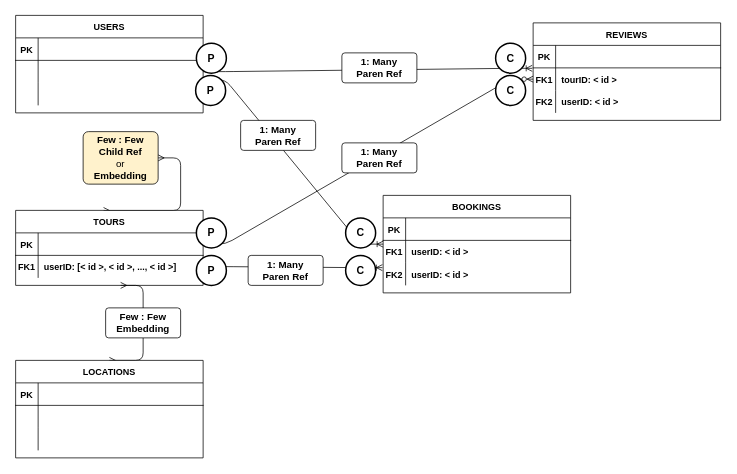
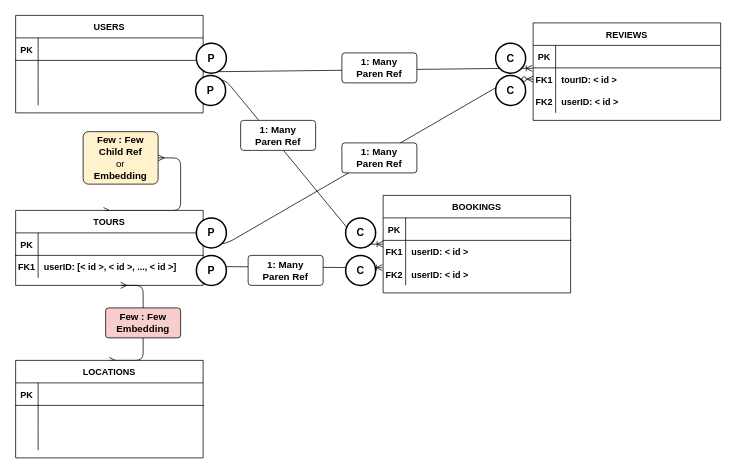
  <mxCell id="0" />
  <mxCell id="1" parent="0" />
  <mxCell id="2" value="" style="edgeStyle=entityRelationEdgeStyle;fontSize=12;html=1;endArrow=ERoneToMany;entryX=-0.005;entryY=0.02;entryDx=0;entryDy=0;entryPerimeter=0;" parent="1" source="14" target="31" edge="1"><mxGeometry width="100" height="100" relative="1" as="geometry"><mxPoint x="730" y="310" as="sourcePoint" /><mxPoint x="455" y="90" as="targetPoint" /></mxGeometry></mxCell>
  <mxCell id="3" value="" style="edgeStyle=entityRelationEdgeStyle;fontSize=12;html=1;endArrow=ERzeroToMany;endFill=1;exitX=1;exitY=0.5;exitDx=0;exitDy=0;" parent="1" source="21" target="31" edge="1"><mxGeometry width="100" height="100" relative="1" as="geometry"><mxPoint x="420" y="260" as="sourcePoint" /><mxPoint x="530" y="160" as="targetPoint" /></mxGeometry></mxCell>
  <mxCell id="4" value="&lt;span style=&quot;font-weight: 700 ; text-align: left&quot;&gt;1: Many&lt;/span&gt;&lt;br style=&quot;padding: 0px ; margin: 0px ; font-weight: 700 ; text-align: left&quot;&gt;&lt;span style=&quot;font-weight: 700 ; text-align: left&quot;&gt;Paren Ref&lt;/span&gt;" style="rounded=1;arcSize=10;whiteSpace=wrap;html=1;align=center;fontSize=13;" parent="1" vertex="1"><mxGeometry x="455" y="70" width="100" height="40" as="geometry" /></mxCell>
  <mxCell id="5" value="&lt;span style=&quot;font-weight: 700 ; text-align: left&quot;&gt;1: Many&lt;/span&gt;&lt;br style=&quot;padding: 0px ; margin: 0px ; font-weight: 700 ; text-align: left&quot;&gt;&lt;span style=&quot;font-weight: 700 ; text-align: left&quot;&gt;Paren Ref&lt;/span&gt;" style="rounded=1;arcSize=10;whiteSpace=wrap;html=1;align=center;fontSize=13;rotation=0;" parent="1" vertex="1"><mxGeometry x="455" y="190" width="100" height="40" as="geometry" /></mxCell>
  <mxCell id="6" value="" style="edgeStyle=entityRelationEdgeStyle;fontSize=12;html=1;endArrow=ERmany;startArrow=ERmany;entryX=0.5;entryY=0;entryDx=0;entryDy=0;" parent="1" target="47" edge="1"><mxGeometry width="100" height="100" relative="1" as="geometry"><mxPoint x="160" y="380" as="sourcePoint" /><mxPoint x="140" y="460" as="targetPoint" /></mxGeometry></mxCell>
- <mxCell id="7" value="&lt;span style=&quot;font-weight: 700 ; text-align: left&quot;&gt;Few : Few&lt;/span&gt;&lt;br style=&quot;padding: 0px ; margin: 0px ; font-weight: 700 ; text-align: left&quot;&gt;&lt;div style=&quot;text-align: left&quot;&gt;&lt;b&gt;Embedding&lt;/b&gt;&lt;/div&gt;" style="rounded=1;arcSize=10;whiteSpace=wrap;html=1;align=center;fontSize=13;rotation=0;" parent="1" vertex="1"><mxGeometry x="140" y="410" width="100" height="40" as="geometry" /></mxCell>
+ <mxCell id="7" value="&lt;span style=&quot;font-weight: 700 ; text-align: left&quot;&gt;Few : Few&lt;/span&gt;&lt;br style=&quot;padding: 0px ; margin: 0px ; font-weight: 700 ; text-align: left&quot;&gt;&lt;div style=&quot;text-align: left&quot;&gt;&lt;b&gt;Embedding&lt;/b&gt;&lt;/div&gt;" style="rounded=1;arcSize=10;whiteSpace=wrap;html=1;align=center;fontSize=13;rotation=0;fillColor=#f8cecc;" parent="1" vertex="1"><mxGeometry x="140" y="410" width="100" height="40" as="geometry" /></mxCell>
  <mxCell id="8" value="" style="edgeStyle=entityRelationEdgeStyle;fontSize=12;html=1;endArrow=ERmany;startArrow=ERmany;exitX=0.469;exitY=0.002;exitDx=0;exitDy=0;exitPerimeter=0;" edge="1" parent="1" source="20" target="9"><mxGeometry width="100" height="100" relative="1" as="geometry"><mxPoint x="170" y="291.59" as="sourcePoint" /><mxPoint x="558.75" y="180" as="targetPoint" /></mxGeometry></mxCell>
  <mxCell id="9" value="&lt;span style=&quot;font-weight: 700 ; text-align: left&quot;&gt;Few : Few&lt;br&gt;&lt;/span&gt;&lt;b&gt;Child Ref&lt;/b&gt;&lt;br&gt;or&lt;br style=&quot;padding: 0px ; margin: 0px ; font-weight: 700 ; text-align: left&quot;&gt;&lt;div style=&quot;text-align: left&quot;&gt;&lt;b&gt;Embedding&lt;/b&gt;&lt;/div&gt;" style="rounded=1;arcSize=10;whiteSpace=wrap;html=1;align=center;fontSize=13;rotation=0;fillColor=#fff2cc;" vertex="1" parent="1"><mxGeometry x="110" y="175" width="100" height="70" as="geometry" /></mxCell>
  <mxCell id="10" value="USERS" style="shape=table;startSize=30;container=1;collapsible=1;childLayout=tableLayout;fixedRows=1;rowLines=0;fontStyle=1;align=center;resizeLast=1;" parent="1" vertex="1"><mxGeometry x="20" y="20" width="250" height="130" as="geometry" /></mxCell>
  <mxCell id="11" value="" style="shape=partialRectangle;collapsible=0;dropTarget=0;pointerEvents=0;fillColor=none;points=[[0,0.5],[1,0.5]];portConstraint=eastwest;top=0;left=0;right=0;bottom=1;" parent="10" vertex="1"><mxGeometry y="30" width="250" height="30" as="geometry" /></mxCell>
  <mxCell id="12" value="PK" style="shape=partialRectangle;overflow=hidden;connectable=0;fillColor=none;top=0;left=0;bottom=0;right=0;fontStyle=1;" parent="11" vertex="1"><mxGeometry width="30" height="30" as="geometry" /></mxCell>
  <mxCell id="13" value="" style="shape=partialRectangle;overflow=hidden;connectable=0;fillColor=none;top=0;left=0;bottom=0;right=0;align=left;spacingLeft=6;fontStyle=5;" parent="11" vertex="1"><mxGeometry x="30" width="220" height="30" as="geometry" /></mxCell>
  <mxCell id="14" value="" style="shape=partialRectangle;collapsible=0;dropTarget=0;pointerEvents=0;fillColor=none;points=[[0,0.5],[1,0.5]];portConstraint=eastwest;top=0;left=0;right=0;bottom=0;" parent="10" vertex="1"><mxGeometry y="60" width="250" height="30" as="geometry" /></mxCell>
  <mxCell id="15" value="" style="shape=partialRectangle;overflow=hidden;connectable=0;fillColor=none;top=0;left=0;bottom=0;right=0;fontStyle=1" parent="14" vertex="1"><mxGeometry width="30" height="30" as="geometry" /></mxCell>
  <mxCell id="16" value="" style="shape=partialRectangle;overflow=hidden;connectable=0;fillColor=none;top=0;left=0;bottom=0;right=0;align=left;spacingLeft=6;fontStyle=1" parent="14" vertex="1"><mxGeometry x="30" width="220" height="30" as="geometry" /></mxCell>
  <mxCell id="17" value="" style="shape=partialRectangle;collapsible=0;dropTarget=0;pointerEvents=0;fillColor=none;points=[[0,0.5],[1,0.5]];portConstraint=eastwest;top=0;left=0;right=0;bottom=0;" parent="10" vertex="1"><mxGeometry y="90" width="250" height="30" as="geometry" /></mxCell>
  <mxCell id="18" value="" style="shape=partialRectangle;overflow=hidden;connectable=0;fillColor=none;top=0;left=0;bottom=0;right=0;" parent="17" vertex="1"><mxGeometry width="30" height="30" as="geometry" /></mxCell>
  <mxCell id="19" value="" style="shape=partialRectangle;overflow=hidden;connectable=0;fillColor=none;top=0;left=0;bottom=0;right=0;align=left;spacingLeft=6;fontStyle=1" parent="17" vertex="1"><mxGeometry x="30" width="220" height="30" as="geometry" /></mxCell>
  <mxCell id="20" value="TOURS" style="shape=table;startSize=30;container=1;collapsible=1;childLayout=tableLayout;fixedRows=1;rowLines=0;fontStyle=1;align=center;resizeLast=1;" parent="1" vertex="1"><mxGeometry x="20" y="280" width="250" height="100" as="geometry" /></mxCell>
  <mxCell id="21" value="" style="shape=partialRectangle;collapsible=0;dropTarget=0;pointerEvents=0;fillColor=none;points=[[0,0.5],[1,0.5]];portConstraint=eastwest;top=0;left=0;right=0;bottom=1;" parent="20" vertex="1"><mxGeometry y="30" width="250" height="30" as="geometry" /></mxCell>
  <mxCell id="22" value="PK" style="shape=partialRectangle;overflow=hidden;connectable=0;fillColor=none;top=0;left=0;bottom=0;right=0;fontStyle=1;" parent="21" vertex="1"><mxGeometry width="30" height="30" as="geometry" /></mxCell>
  <mxCell id="23" value="" style="shape=partialRectangle;overflow=hidden;connectable=0;fillColor=none;top=0;left=0;bottom=0;right=0;align=left;spacingLeft=6;fontStyle=5;" parent="21" vertex="1"><mxGeometry x="30" width="220" height="30" as="geometry" /></mxCell>
  <mxCell id="24" value="" style="shape=partialRectangle;collapsible=0;dropTarget=0;pointerEvents=0;fillColor=none;points=[[0,0.5],[1,0.5]];portConstraint=eastwest;top=0;left=0;right=0;bottom=0;" parent="20" vertex="1"><mxGeometry y="60" width="250" height="30" as="geometry" /></mxCell>
  <mxCell id="25" value="FK1" style="shape=partialRectangle;overflow=hidden;connectable=0;fillColor=none;top=0;left=0;bottom=0;right=0;fontStyle=1" parent="24" vertex="1"><mxGeometry width="30" height="30" as="geometry" /></mxCell>
  <mxCell id="26" value="userID: [&lt; id &gt;, &lt; id &gt;, ..., &lt; id &gt;]" style="shape=partialRectangle;overflow=hidden;connectable=0;fillColor=none;top=0;left=0;bottom=0;right=0;align=left;spacingLeft=6;fontStyle=1" parent="24" vertex="1"><mxGeometry x="30" width="220" height="30" as="geometry" /></mxCell>
  <mxCell id="27" value="REVIEWS" style="shape=table;startSize=30;container=1;collapsible=1;childLayout=tableLayout;fixedRows=1;rowLines=0;fontStyle=1;align=center;resizeLast=1;" parent="1" vertex="1"><mxGeometry x="710" y="30" width="250" height="130" as="geometry" /></mxCell>
  <mxCell id="28" value="" style="shape=partialRectangle;collapsible=0;dropTarget=0;pointerEvents=0;fillColor=none;points=[[0,0.5],[1,0.5]];portConstraint=eastwest;top=0;left=0;right=0;bottom=1;" parent="27" vertex="1"><mxGeometry y="30" width="250" height="30" as="geometry" /></mxCell>
  <mxCell id="29" value="PK" style="shape=partialRectangle;overflow=hidden;connectable=0;fillColor=none;top=0;left=0;bottom=0;right=0;fontStyle=1;" parent="28" vertex="1"><mxGeometry width="30" height="30" as="geometry" /></mxCell>
  <mxCell id="30" value="" style="shape=partialRectangle;overflow=hidden;connectable=0;fillColor=none;top=0;left=0;bottom=0;right=0;align=left;spacingLeft=6;fontStyle=5;" parent="28" vertex="1"><mxGeometry x="30" width="220" height="30" as="geometry" /></mxCell>
  <mxCell id="31" value="" style="shape=partialRectangle;collapsible=0;dropTarget=0;pointerEvents=0;fillColor=none;points=[[0,0.5],[1,0.5]];portConstraint=eastwest;top=0;left=0;right=0;bottom=0;" parent="27" vertex="1"><mxGeometry y="60" width="250" height="30" as="geometry" /></mxCell>
  <mxCell id="32" value="FK1" style="shape=partialRectangle;overflow=hidden;connectable=0;fillColor=none;top=0;left=0;bottom=0;right=0;fontStyle=1" parent="31" vertex="1"><mxGeometry width="30" height="30" as="geometry" /></mxCell>
  <mxCell id="33" value="tourID: &lt; id &gt;" style="shape=partialRectangle;overflow=hidden;connectable=0;fillColor=none;top=0;left=0;bottom=0;right=0;align=left;spacingLeft=6;fontStyle=1" parent="31" vertex="1"><mxGeometry x="30" width="220" height="30" as="geometry" /></mxCell>
  <mxCell id="34" value="" style="shape=partialRectangle;collapsible=0;dropTarget=0;pointerEvents=0;fillColor=none;points=[[0,0.5],[1,0.5]];portConstraint=eastwest;top=0;left=0;right=0;bottom=0;" parent="27" vertex="1"><mxGeometry y="90" width="250" height="30" as="geometry" /></mxCell>
  <mxCell id="35" value="FK2" style="shape=partialRectangle;overflow=hidden;connectable=0;fillColor=none;top=0;left=0;bottom=0;right=0;fontStyle=1" parent="34" vertex="1"><mxGeometry width="30" height="30" as="geometry" /></mxCell>
  <mxCell id="36" value="userID: &lt; id &gt;" style="shape=partialRectangle;overflow=hidden;connectable=0;fillColor=none;top=0;left=0;bottom=0;right=0;align=left;spacingLeft=6;fontStyle=1" parent="34" vertex="1"><mxGeometry x="30" width="220" height="30" as="geometry" /></mxCell>
  <mxCell id="37" value="" style="edgeStyle=entityRelationEdgeStyle;fontSize=12;html=1;endArrow=ERoneToMany;exitX=0.998;exitY=-0.145;exitDx=0;exitDy=0;exitPerimeter=0;" edge="1" parent="1" source="17" target="57"><mxGeometry width="100" height="100" relative="1" as="geometry"><mxPoint x="280" y="105" as="sourcePoint" /><mxPoint x="718.75" y="100.6" as="targetPoint" /></mxGeometry></mxCell>
  <mxCell id="38" value="&lt;b&gt;&lt;font style=&quot;font-size: 14px&quot;&gt;P&lt;/font&gt;&lt;/b&gt;" style="strokeWidth=2;html=1;shape=mxgraph.flowchart.start_2;whiteSpace=wrap;" vertex="1" parent="1"><mxGeometry x="261" y="57" width="40" height="40" as="geometry" /></mxCell>
  <mxCell id="39" value="&lt;b&gt;&lt;font style=&quot;font-size: 14px&quot;&gt;C&lt;/font&gt;&lt;/b&gt;" style="strokeWidth=2;html=1;shape=mxgraph.flowchart.start_2;whiteSpace=wrap;" vertex="1" parent="1"><mxGeometry x="660" y="57" width="40" height="40" as="geometry" /></mxCell>
  <mxCell id="40" value="&lt;b&gt;&lt;font style=&quot;font-size: 14px&quot;&gt;P&lt;/font&gt;&lt;/b&gt;" style="strokeWidth=2;html=1;shape=mxgraph.flowchart.start_2;whiteSpace=wrap;" vertex="1" parent="1"><mxGeometry x="260" y="100" width="40" height="40" as="geometry" /></mxCell>
  <mxCell id="41" value="&lt;b&gt;&lt;font style=&quot;font-size: 14px&quot;&gt;C&lt;/font&gt;&lt;/b&gt;" style="strokeWidth=2;html=1;shape=mxgraph.flowchart.start_2;whiteSpace=wrap;" vertex="1" parent="1"><mxGeometry x="460" y="290" width="40" height="40" as="geometry" /></mxCell>
  <mxCell id="42" value="" style="edgeStyle=entityRelationEdgeStyle;fontSize=12;html=1;endArrow=ERoneToMany;exitX=1;exitY=0.5;exitDx=0;exitDy=0;entryX=-0.004;entryY=0.212;entryDx=0;entryDy=0;entryPerimeter=0;" edge="1" parent="1" source="24" target="64"><mxGeometry width="100" height="100" relative="1" as="geometry"><mxPoint x="279.5" y="115.65" as="sourcePoint" /><mxPoint x="465" y="505" as="targetPoint" /></mxGeometry></mxCell>
  <mxCell id="43" value="&lt;b&gt;&lt;font style=&quot;font-size: 14px&quot;&gt;C&lt;/font&gt;&lt;/b&gt;" style="strokeWidth=2;html=1;shape=mxgraph.flowchart.start_2;whiteSpace=wrap;" vertex="1" parent="1"><mxGeometry x="460" y="340" width="40" height="40" as="geometry" /></mxCell>
  <mxCell id="44" value="&lt;b&gt;&lt;font style=&quot;font-size: 14px&quot;&gt;P&lt;/font&gt;&lt;/b&gt;" style="strokeWidth=2;html=1;shape=mxgraph.flowchart.start_2;whiteSpace=wrap;" vertex="1" parent="1"><mxGeometry x="261" y="340" width="40" height="40" as="geometry" /></mxCell>
  <mxCell id="45" value="&lt;b&gt;&lt;font style=&quot;font-size: 14px&quot;&gt;P&lt;/font&gt;&lt;/b&gt;" style="strokeWidth=2;html=1;shape=mxgraph.flowchart.start_2;whiteSpace=wrap;" vertex="1" parent="1"><mxGeometry x="261" y="290" width="40" height="40" as="geometry" /></mxCell>
  <mxCell id="46" value="&lt;b&gt;&lt;font style=&quot;font-size: 14px&quot;&gt;C&lt;/font&gt;&lt;/b&gt;" style="strokeWidth=2;html=1;shape=mxgraph.flowchart.start_2;whiteSpace=wrap;" vertex="1" parent="1"><mxGeometry x="660" y="100" width="40" height="40" as="geometry" /></mxCell>
  <mxCell id="47" value="LOCATIONS" style="shape=table;startSize=30;container=1;collapsible=1;childLayout=tableLayout;fixedRows=1;rowLines=0;fontStyle=1;align=center;resizeLast=1;" parent="1" vertex="1"><mxGeometry x="20" y="480" width="250" height="130" as="geometry" /></mxCell>
  <mxCell id="48" value="" style="shape=partialRectangle;collapsible=0;dropTarget=0;pointerEvents=0;fillColor=none;points=[[0,0.5],[1,0.5]];portConstraint=eastwest;top=0;left=0;right=0;bottom=1;" parent="47" vertex="1"><mxGeometry y="30" width="250" height="30" as="geometry" /></mxCell>
  <mxCell id="49" value="PK" style="shape=partialRectangle;overflow=hidden;connectable=0;fillColor=none;top=0;left=0;bottom=0;right=0;fontStyle=1;" parent="48" vertex="1"><mxGeometry width="30" height="30" as="geometry" /></mxCell>
  <mxCell id="50" value="" style="shape=partialRectangle;overflow=hidden;connectable=0;fillColor=none;top=0;left=0;bottom=0;right=0;align=left;spacingLeft=6;fontStyle=5;" parent="48" vertex="1"><mxGeometry x="30" width="220" height="30" as="geometry" /></mxCell>
  <mxCell id="51" value="" style="shape=partialRectangle;collapsible=0;dropTarget=0;pointerEvents=0;fillColor=none;points=[[0,0.5],[1,0.5]];portConstraint=eastwest;top=0;left=0;right=0;bottom=0;" parent="47" vertex="1"><mxGeometry y="60" width="250" height="30" as="geometry" /></mxCell>
  <mxCell id="52" value="" style="shape=partialRectangle;overflow=hidden;connectable=0;fillColor=none;top=0;left=0;bottom=0;right=0;" parent="51" vertex="1"><mxGeometry width="30" height="30" as="geometry" /></mxCell>
  <mxCell id="53" value="" style="shape=partialRectangle;overflow=hidden;connectable=0;fillColor=none;top=0;left=0;bottom=0;right=0;align=left;spacingLeft=6;fontStyle=1" parent="51" vertex="1"><mxGeometry x="30" width="220" height="30" as="geometry" /></mxCell>
  <mxCell id="54" value="" style="shape=partialRectangle;collapsible=0;dropTarget=0;pointerEvents=0;fillColor=none;points=[[0,0.5],[1,0.5]];portConstraint=eastwest;top=0;left=0;right=0;bottom=0;" parent="47" vertex="1"><mxGeometry y="90" width="250" height="30" as="geometry" /></mxCell>
  <mxCell id="55" value="" style="shape=partialRectangle;overflow=hidden;connectable=0;fillColor=none;top=0;left=0;bottom=0;right=0;" parent="54" vertex="1"><mxGeometry width="30" height="30" as="geometry" /></mxCell>
  <mxCell id="56" value="" style="shape=partialRectangle;overflow=hidden;connectable=0;fillColor=none;top=0;left=0;bottom=0;right=0;align=left;spacingLeft=6;fontStyle=1" parent="54" vertex="1"><mxGeometry x="30" width="220" height="30" as="geometry" /></mxCell>
  <mxCell id="57" value="BOOKINGS" style="shape=table;startSize=30;container=1;collapsible=1;childLayout=tableLayout;fixedRows=1;rowLines=0;fontStyle=1;align=center;resizeLast=1;" parent="1" vertex="1"><mxGeometry x="510" y="260" width="250" height="130" as="geometry" /></mxCell>
  <mxCell id="58" value="" style="shape=partialRectangle;collapsible=0;dropTarget=0;pointerEvents=0;fillColor=none;points=[[0,0.5],[1,0.5]];portConstraint=eastwest;top=0;left=0;right=0;bottom=1;" parent="57" vertex="1"><mxGeometry y="30" width="250" height="30" as="geometry" /></mxCell>
  <mxCell id="59" value="PK" style="shape=partialRectangle;overflow=hidden;connectable=0;fillColor=none;top=0;left=0;bottom=0;right=0;fontStyle=1;" parent="58" vertex="1"><mxGeometry width="30" height="30" as="geometry" /></mxCell>
  <mxCell id="60" value="" style="shape=partialRectangle;overflow=hidden;connectable=0;fillColor=none;top=0;left=0;bottom=0;right=0;align=left;spacingLeft=6;fontStyle=5;" parent="58" vertex="1"><mxGeometry x="30" width="220" height="30" as="geometry" /></mxCell>
  <mxCell id="61" value="" style="shape=partialRectangle;collapsible=0;dropTarget=0;pointerEvents=0;fillColor=none;points=[[0,0.5],[1,0.5]];portConstraint=eastwest;top=0;left=0;right=0;bottom=0;" parent="57" vertex="1"><mxGeometry y="60" width="250" height="30" as="geometry" /></mxCell>
  <mxCell id="62" value="FK1" style="shape=partialRectangle;overflow=hidden;connectable=0;fillColor=none;top=0;left=0;bottom=0;right=0;fontStyle=1" parent="61" vertex="1"><mxGeometry width="30" height="30" as="geometry" /></mxCell>
  <mxCell id="63" value="userID: &lt; id &gt;" style="shape=partialRectangle;overflow=hidden;connectable=0;fillColor=none;top=0;left=0;bottom=0;right=0;align=left;spacingLeft=6;fontStyle=1" parent="61" vertex="1"><mxGeometry x="30" width="220" height="30" as="geometry" /></mxCell>
  <mxCell id="64" value="" style="shape=partialRectangle;collapsible=0;dropTarget=0;pointerEvents=0;fillColor=none;points=[[0,0.5],[1,0.5]];portConstraint=eastwest;top=0;left=0;right=0;bottom=0;" parent="57" vertex="1"><mxGeometry y="90" width="250" height="30" as="geometry" /></mxCell>
  <mxCell id="65" value="FK2" style="shape=partialRectangle;overflow=hidden;connectable=0;fillColor=none;top=0;left=0;bottom=0;right=0;fontStyle=1" parent="64" vertex="1"><mxGeometry width="30" height="30" as="geometry" /></mxCell>
  <mxCell id="66" value="userID: &lt; id &gt;" style="shape=partialRectangle;overflow=hidden;connectable=0;fillColor=none;top=0;left=0;bottom=0;right=0;align=left;spacingLeft=6;fontStyle=1" parent="64" vertex="1"><mxGeometry x="30" width="220" height="30" as="geometry" /></mxCell>
  <mxCell id="67" value="&lt;span style=&quot;font-weight: 700 ; text-align: left&quot;&gt;1: Many&lt;/span&gt;&lt;br style=&quot;padding: 0px ; margin: 0px ; font-weight: 700 ; text-align: left&quot;&gt;&lt;span style=&quot;font-weight: 700 ; text-align: left&quot;&gt;Paren Ref&lt;/span&gt;" style="rounded=1;arcSize=10;whiteSpace=wrap;html=1;align=center;fontSize=13;rotation=0;" vertex="1" parent="1"><mxGeometry x="320" y="160" width="100" height="40" as="geometry" /></mxCell>
  <mxCell id="68" value="&lt;span style=&quot;font-weight: 700 ; text-align: left&quot;&gt;1: Many&lt;/span&gt;&lt;br style=&quot;padding: 0px ; margin: 0px ; font-weight: 700 ; text-align: left&quot;&gt;&lt;span style=&quot;font-weight: 700 ; text-align: left&quot;&gt;Paren Ref&lt;/span&gt;" style="rounded=1;arcSize=10;whiteSpace=wrap;html=1;align=center;fontSize=13;rotation=0;" vertex="1" parent="1"><mxGeometry x="330" y="340" width="100" height="40" as="geometry" /></mxCell>
